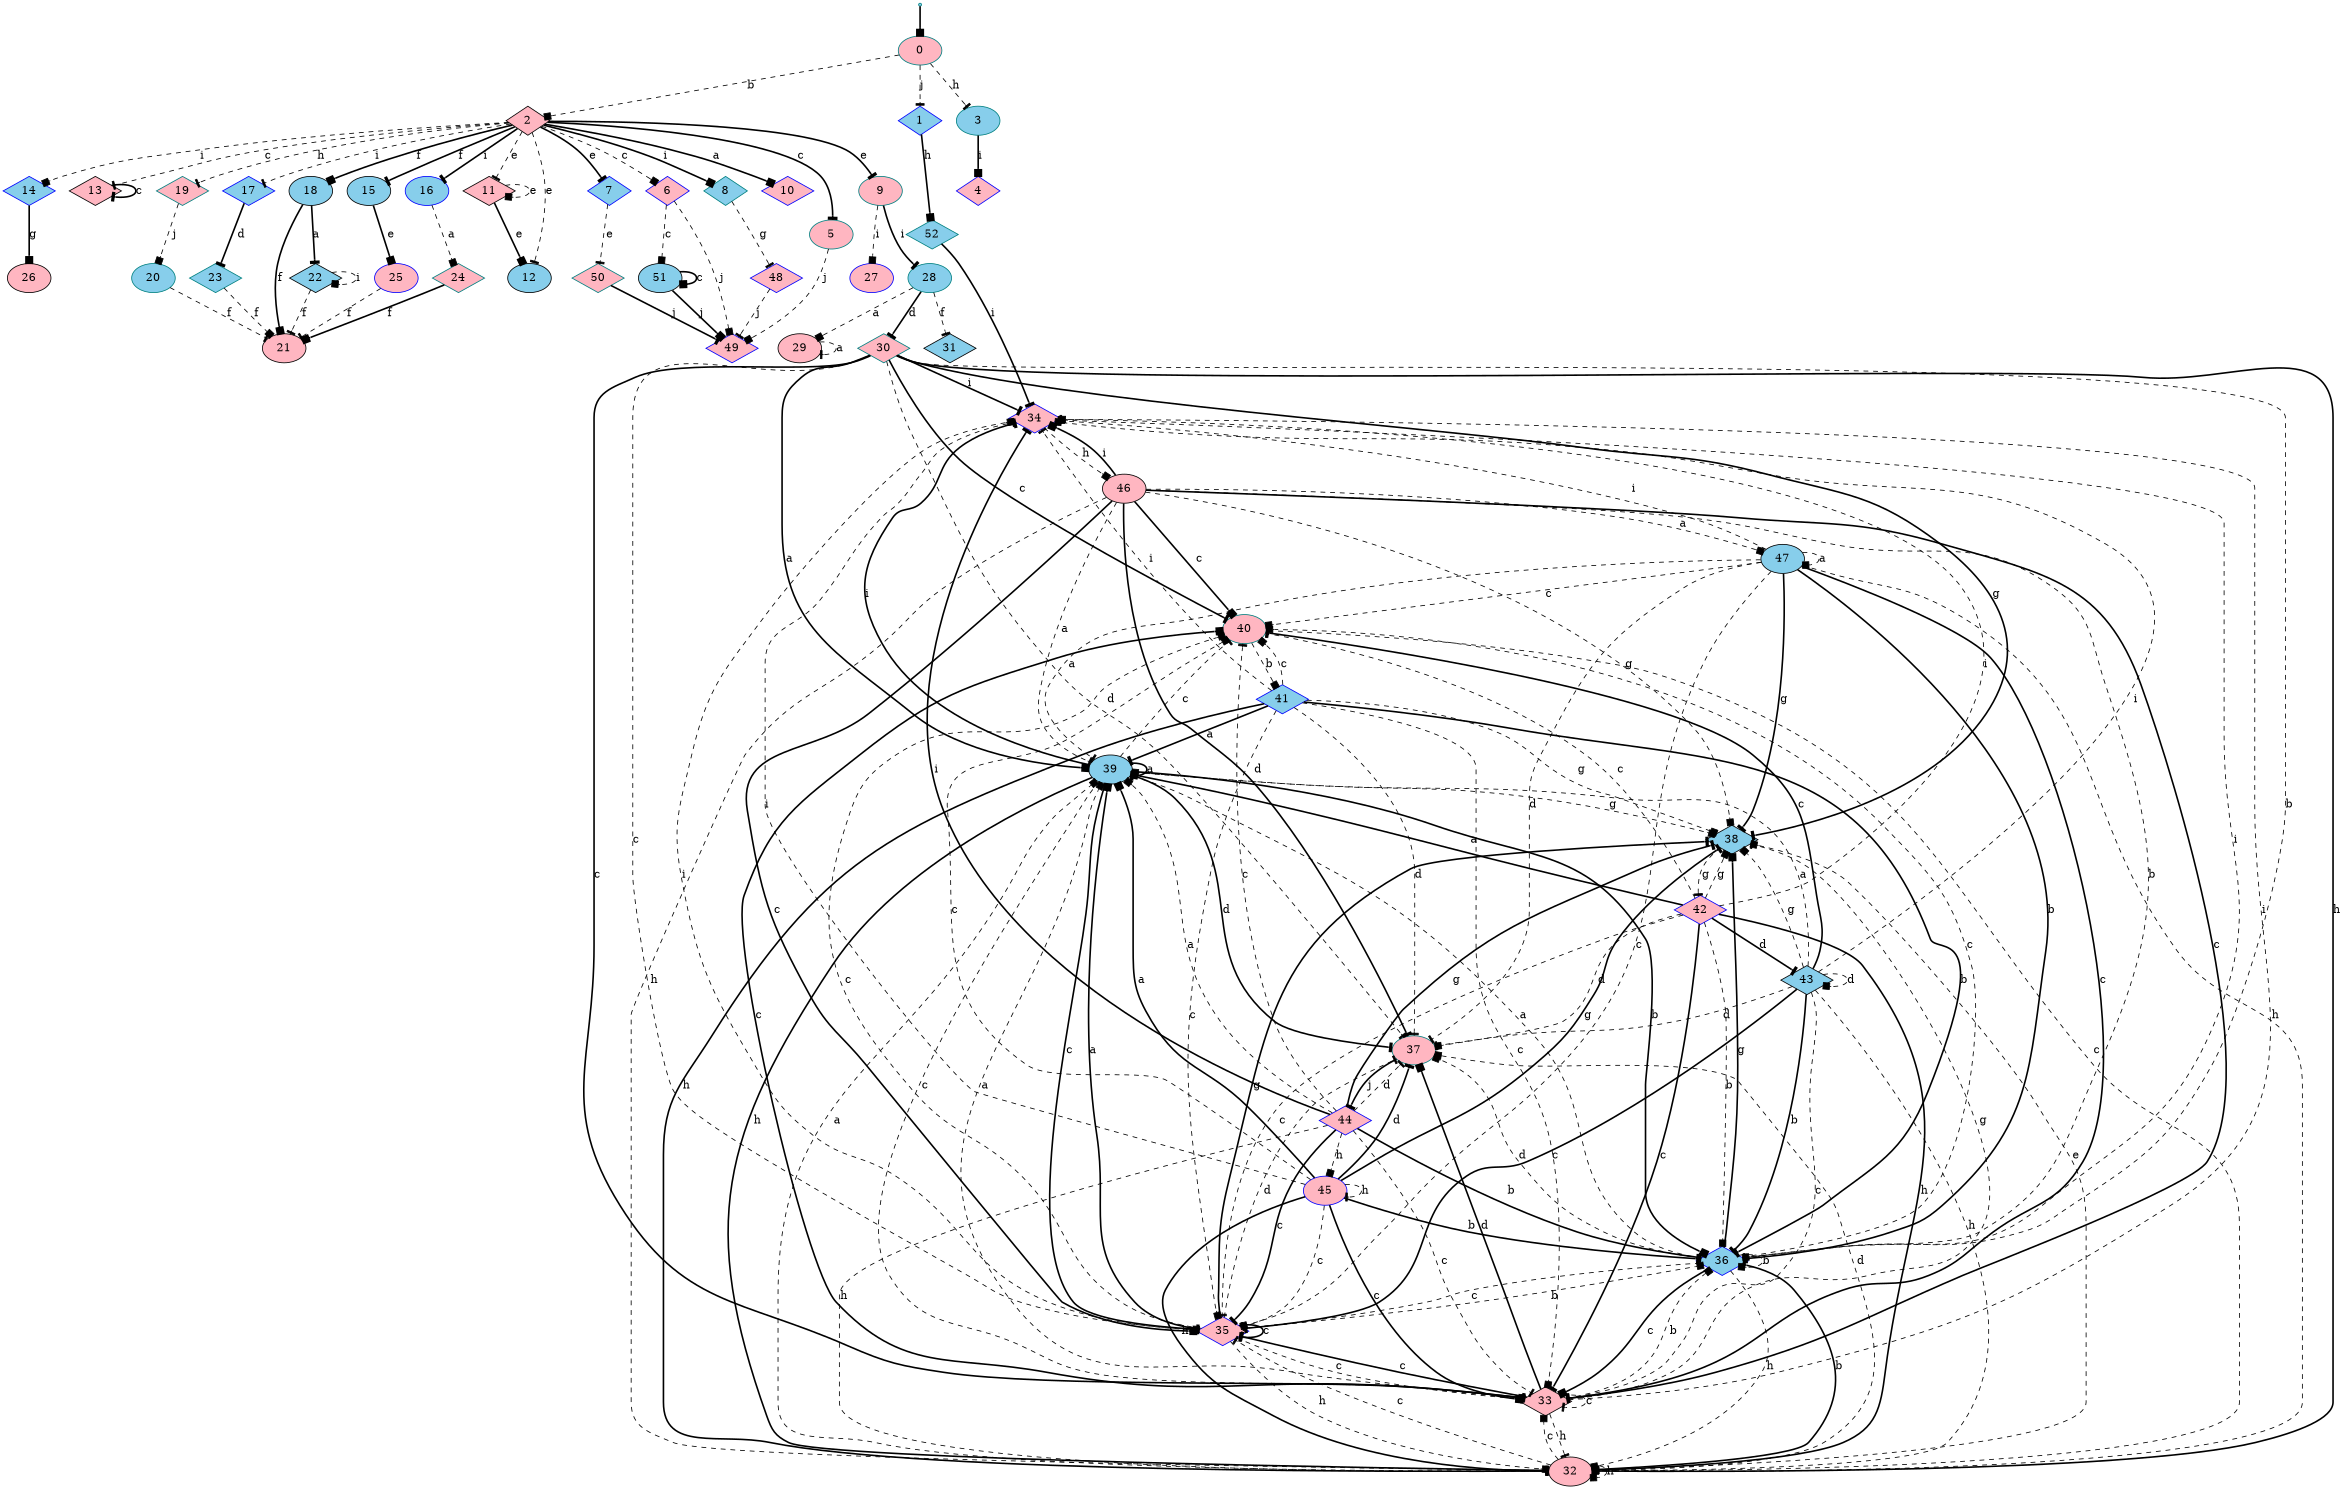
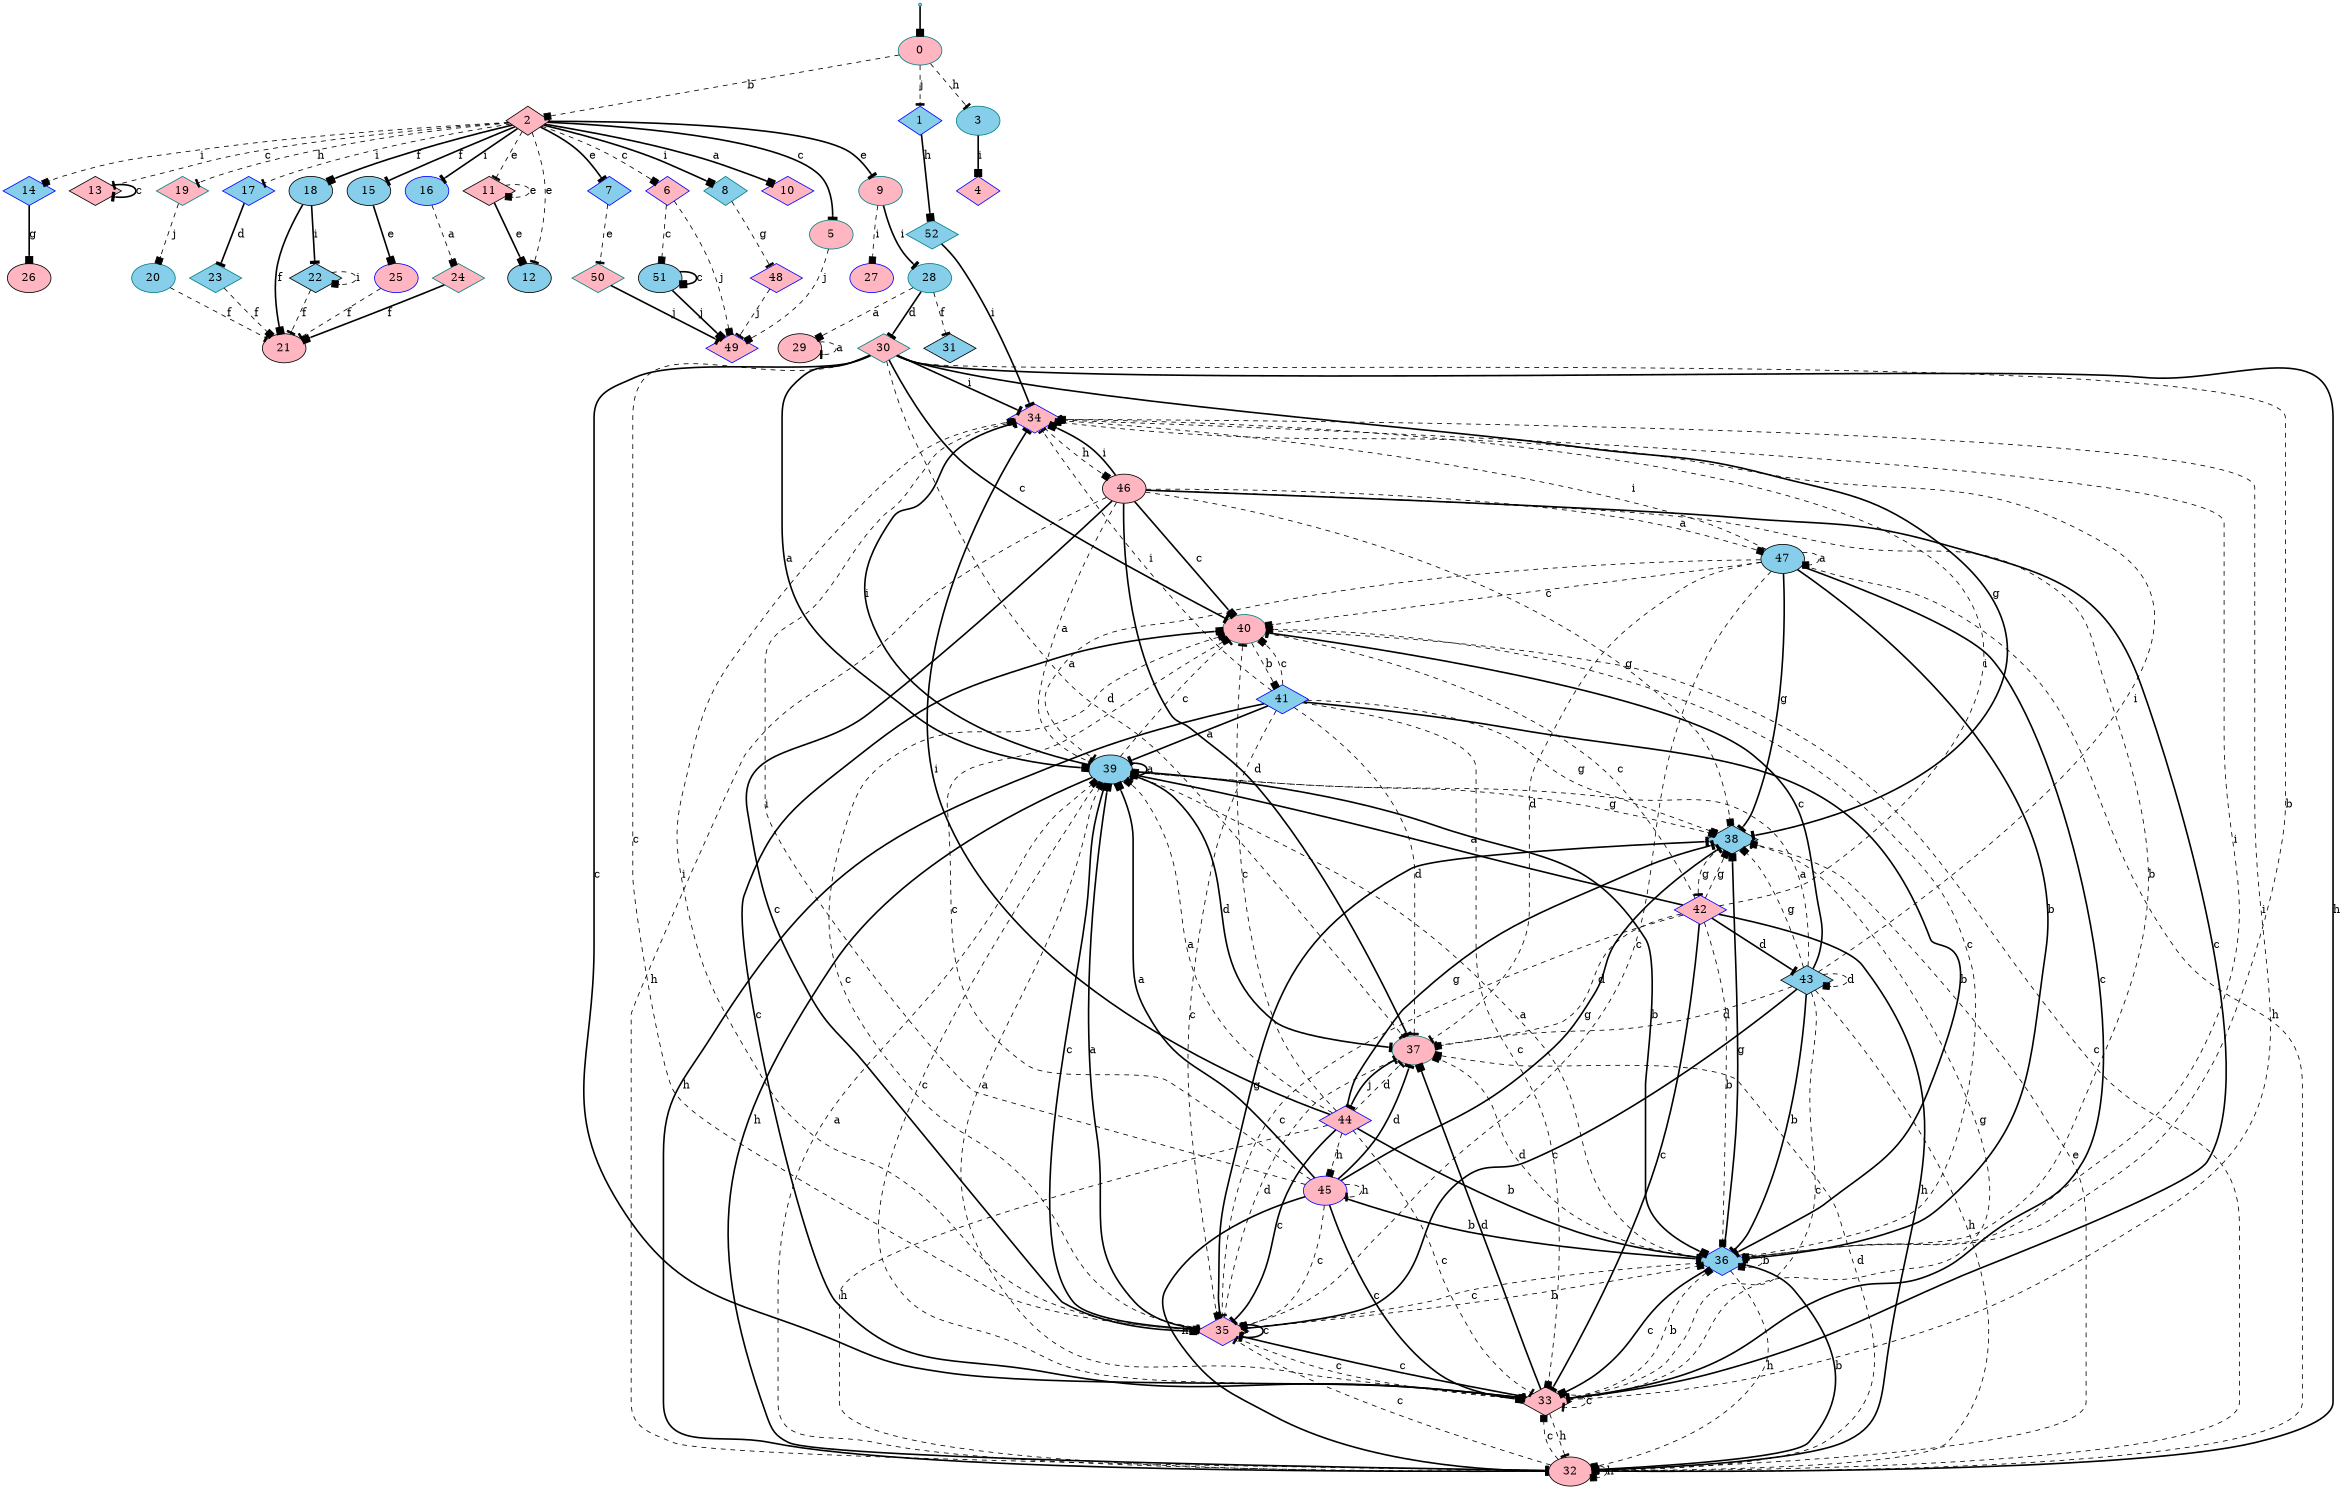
  digraph {
    rankdir=TB
    node [color=blue fillcolor=lightpink shape=diamond style=filled]
    edge [arrowhead=tee style=dashed]
    dummy0 [color=teal fillcolor=skyblue shape=point]
    0 [color=teal shape=ellipse]
    1 [fillcolor=skyblue]
    2 [color=black]
    3 [color=teal fillcolor=skyblue shape=ellipse]
    52 [color=teal fillcolor=skyblue]
    5 [color=teal shape=ellipse]
    6
    7 [fillcolor=skyblue]
    8 [color=teal fillcolor=skyblue]
    9 [color=teal shape=ellipse]
    10
    11 [color=black]
    12 [color=black fillcolor=skyblue shape=ellipse]
    13 [color=black]
    14 [fillcolor=skyblue]
    15 [color=black fillcolor=skyblue shape=ellipse]
    16 [fillcolor=skyblue shape=ellipse]
    17 [fillcolor=skyblue]
    18 [color=black fillcolor=skyblue shape=ellipse]
    19 [color=teal]
    4
    34
    49
    51 [color=black fillcolor=skyblue shape=ellipse]
    50 [color=teal]
    48
    27 [shape=ellipse]
    28 [color=teal fillcolor=skyblue shape=ellipse]
    26 [color=black shape=ellipse]
    25 [shape=ellipse]
    24 [color=teal]
    23 [color=teal fillcolor=skyblue]
    21 [color=black shape=ellipse]
    22 [color=black fillcolor=skyblue]
    20 [color=teal fillcolor=skyblue shape=ellipse]
    29 [color=black shape=ellipse]
    30 [color=teal]
    31 [color=black fillcolor=skyblue]
    32 [color=black shape=ellipse]
    33 [color=black]
    35
    36 [fillcolor=skyblue]
    37 [color=teal shape=ellipse]
    38 [color=black fillcolor=skyblue]
    39 [color=black fillcolor=skyblue shape=ellipse]
    40 [color=teal shape=ellipse]
    46 [color=black shape=ellipse]
    44
    42
    41 [fillcolor=skyblue]
    47 [color=black fillcolor=skyblue shape=ellipse]
    45 [shape=ellipse]
    43 [color=black fillcolor=skyblue]
    dummy0 -> 0 [arrowhead=box style=bold]
    0 -> 1 [label=j]
    0 -> 2 [arrowhead=box label=b]
    0 -> 3 [label=h]
    1 -> 52 [arrowhead=box label=h style=bold]
    2 -> 5 [label=c style=bold]
    2 -> 6 [arrowhead=box label=c]
    2 -> 7 [label=e style=bold]
    2 -> 8 [arrowhead=box label=i style=bold]
    2 -> 9 [label=e style=bold]
    2 -> 10 [arrowhead=box label=a style=bold]
    2 -> 11 [label=e]
    2 -> 12 [label=e]
    2 -> 13 [label=c]
    2 -> 14 [arrowhead=box label=i]
    2 -> 15 [label=f style=bold]
    2 -> 16 [label=i style=bold]
    2 -> 17 [label=i]
    2 -> 18 [arrowhead=box label=f style=bold]
    2 -> 19 [label=h]
    3 -> 4 [arrowhead=box label=i style=bold]
    52 -> 34 [label=i style=bold]
    5 -> 49 [arrowhead=box label=j]
    6 -> 49 [arrowhead=box label=j]
    6 -> 51 [arrowhead=box label=c]
    7 -> 50 [label=e]
    8 -> 48 [label=g]
    9 -> 27 [arrowhead=box label=i]
    9 -> 28 [label=i style=bold]
    11 -> 11 [arrowhead=box label=e]
    11 -> 12 [arrowhead=box label=e style=bold]
    13 -> 13 [label=c style=bold]
    14 -> 26 [arrowhead=box label=g style=bold]
    15 -> 25 [arrowhead=box label=e style=bold]
    16 -> 24 [arrowhead=box label=a]
    17 -> 23 [label=d style=bold]
    18 -> 21 [arrowhead=box label=f style=bold]
-   18 -> 22 [label=a style=bold]
+   18 -> 22 [label=i style=bold]
    19 -> 20 [arrowhead=box label=j]
    34 -> 46 [arrowhead=box label=h]
    51 -> 49 [arrowhead=box label=j style=bold]
    51 -> 51 [arrowhead=box label=c style=bold]
    50 -> 49 [label=j style=bold]
    48 -> 49 [label=j]
    28 -> 29 [arrowhead=box label=a]
    28 -> 30 [label=d style=bold]
    28 -> 31 [label=f]
    25 -> 21 [label=f]
    24 -> 21 [arrowhead=box label=f style=bold]
    23 -> 21 [arrowhead=box label=f]
    22 -> 21 [label=f]
    22 -> 22 [arrowhead=box label=i]
    20 -> 21 [label=f]
    29 -> 29 [label=a]
    30 -> 34 [label=i style=bold]
    30 -> 32 [label=h style=bold]
    30 -> 33 [label=c style=bold]
    30 -> 35 [arrowhead=box label=c]
    30 -> 36 [arrowhead=box label=b]
    30 -> 37 [label=d]
    30 -> 38 [label=g style=bold]
    30 -> 39 [arrowhead=box label=a style=bold]
    30 -> 40 [label=c style=bold]
    32 -> 32 [arrowhead=box label=h]
    32 -> 33 [arrowhead=box label=c]
    32 -> 35 [label=c]
    32 -> 36 [label=b style=bold]
    32 -> 37 [arrowhead=box label=d]
    32 -> 38 [arrowhead=box label=e]
    32 -> 39 [arrowhead=box label=a]
    32 -> 40 [label=c]
    33 -> 34 [label=i]
    33 -> 32 [label=h]
    33 -> 33 [label=c]
    33 -> 35 [label=c style=bold]
    33 -> 36 [arrowhead=box label=b]
    33 -> 37 [arrowhead=box label=d style=bold]
    33 -> 38 [label=g]
    33 -> 39 [arrowhead=box label=a]
    33 -> 40 [arrowhead=box label=c style=bold]
    35 -> 34 [arrowhead=box label=i]
-   35 -> 32 [arrowhead=box label=h]
    35 -> 33 [label=c]
    35 -> 35 [label=c style=bold]
    35 -> 36 [arrowhead=box label=b]
    35 -> 37 [label=d]
    35 -> 38 [label=g style=bold]
    35 -> 39 [arrowhead=box label=a style=bold]
    35 -> 40 [arrowhead=box label=c]
    36 -> 34 [arrowhead=box label=i]
    36 -> 32 [arrowhead=box label=h]
    36 -> 33 [arrowhead=box label=c style=bold]
    36 -> 35 [label=c]
    36 -> 36 [arrowhead=box label=b]
    36 -> 37 [arrowhead=box label=d]
    36 -> 38 [arrowhead=box label=g style=bold]
    36 -> 39 [label=a]
    36 -> 40 [arrowhead=box label=c]
    37 -> 44 [label=j style=bold]
    38 -> 42 [label=g]
    39 -> 34 [label=i style=bold]
    39 -> 32 [label=h style=bold]
    39 -> 33 [arrowhead=box label=c]
    39 -> 35 [label=c style=bold]
    39 -> 36 [arrowhead=box label=b style=bold]
    39 -> 37 [label=d style=bold]
    39 -> 38 [arrowhead=box label=g]
    39 -> 39 [label=a style=bold]
    39 -> 40 [label=c]
    40 -> 41 [arrowhead=box label=b]
    46 -> 34 [arrowhead=box label=i style=bold]
    46 -> 32 [label=h]
    46 -> 33 [label=c style=bold]
    46 -> 35 [arrowhead=box label=c style=bold]
    46 -> 36 [label=b]
    46 -> 37 [label=d style=bold]
    46 -> 38 [arrowhead=box label=g]
    46 -> 39 [label=a]
    46 -> 40 [arrowhead=box label=c style=bold]
    46 -> 47 [arrowhead=box label=a]
    44 -> 34 [label=i style=bold]
    44 -> 32 [label=h]
    44 -> 33 [label=c]
    44 -> 35 [label=c style=bold]
    44 -> 36 [label=b style=bold]
    44 -> 37 [label=d]
    44 -> 38 [label=g style=bold]
    44 -> 39 [arrowhead=box label=a]
    44 -> 40 [label=c]
    44 -> 45 [arrowhead=box label=h]
    42 -> 34 [arrowhead=box label=i]
    42 -> 32 [arrowhead=box label=h style=bold]
    42 -> 33 [label=c style=bold]
    42 -> 35 [label=c]
    42 -> 36 [arrowhead=box label=b]
    42 -> 37 [arrowhead=box label=d]
    42 -> 38 [arrowhead=box label=g]
    42 -> 39 [arrowhead=box label=a style=bold]
    42 -> 40 [label=c]
    42 -> 43 [label=d style=bold]
    41 -> 34 [label=i]
    41 -> 32 [label=h style=bold]
    41 -> 33 [arrowhead=box label=c]
    41 -> 35 [arrowhead=box label=c]
    41 -> 36 [label=b style=bold]
    41 -> 37 [label=d]
    41 -> 38 [arrowhead=box label=g]
    41 -> 39 [label=a style=bold]
    41 -> 40 [arrowhead=box label=c]
    47 -> 34 [label=i]
    47 -> 32 [arrowhead=box label=h]
    47 -> 33 [label=c style=bold]
    47 -> 35 [arrowhead=box label=c]
    47 -> 36 [label=b style=bold]
    47 -> 37 [label=d]
    47 -> 38 [label=g style=bold]
    47 -> 39 [label=a]
    47 -> 40 [arrowhead=box label=c]
    47 -> 47 [arrowhead=box label=a]
    45 -> 34 [label=i]
    45 -> 32 [label=h style=bold]
    45 -> 33 [arrowhead=box label=c style=bold]
    45 -> 35 [label=c]
    45 -> 36 [label=b style=bold]
    45 -> 37 [label=d style=bold]
    45 -> 38 [label=g style=bold]
    45 -> 39 [arrowhead=box label=a style=bold]
    45 -> 40 [arrowhead=box label=c]
    45 -> 45 [label=h]
    43 -> 34 [arrowhead=box label=i]
    43 -> 32 [label=h]
    43 -> 33 [label=c]
    43 -> 35 [label=c style=bold]
    43 -> 36 [label=b style=bold]
    43 -> 37 [label=d]
    43 -> 38 [arrowhead=box label=g]
    43 -> 39 [arrowhead=box label=a]
    43 -> 40 [label=c style=bold]
    43 -> 43 [arrowhead=box label=d]
  }
